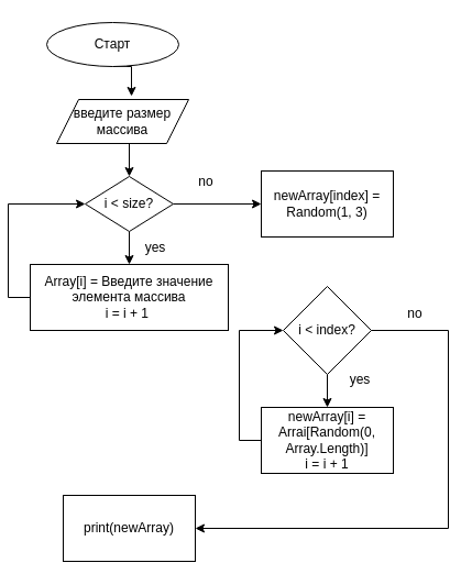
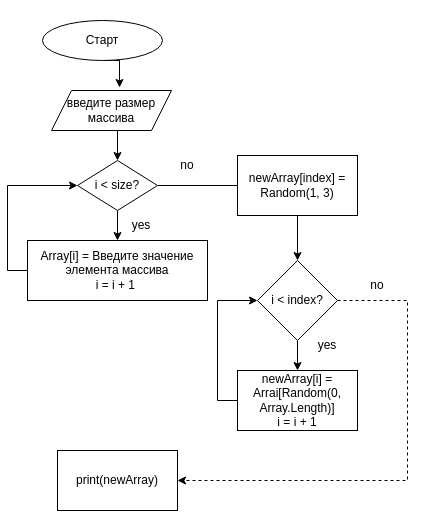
  <mxCell id="0" />
  <mxCell id="1" parent="0" />
  <mxCell id="2" style="edgeStyle=orthogonalEdgeStyle;rounded=0;orthogonalLoop=1;jettySize=auto;html=1;exitX=0.5;exitY=1;exitDx=0;exitDy=0;entryX=0.567;entryY=-0.075;entryDx=0;entryDy=0;entryPerimeter=0;" edge="1" parent="1" source="3" target="5"><mxGeometry relative="1" as="geometry" /></mxCell>
  <mxCell id="3" value="Старт" style="ellipse;whiteSpace=wrap;html=1;" vertex="1" parent="1"><mxGeometry x="35" y="20" width="120" height="40" as="geometry" /></mxCell>
  <mxCell id="4" style="edgeStyle=orthogonalEdgeStyle;rounded=0;orthogonalLoop=1;jettySize=auto;html=1;exitX=0.5;exitY=1;exitDx=0;exitDy=0;entryX=0.5;entryY=0;entryDx=0;entryDy=0;" edge="1" parent="1" source="5" target="8"><mxGeometry relative="1" as="geometry" /></mxCell>
  <mxCell id="5" value="введите размер массива" style="shape=parallelogram;perimeter=parallelogramPerimeter;whiteSpace=wrap;html=1;fixedSize=1;" vertex="1" parent="1"><mxGeometry x="44" y="90" width="120" height="40" as="geometry" /></mxCell>
  <mxCell id="6" style="edgeStyle=orthogonalEdgeStyle;rounded=0;orthogonalLoop=1;jettySize=auto;html=1;exitX=0.5;exitY=1;exitDx=0;exitDy=0;entryX=0.5;entryY=0;entryDx=0;entryDy=0;" edge="1" parent="1" source="8" target="10"><mxGeometry relative="1" as="geometry" /></mxCell>
- <mxCell id="7" style="edgeStyle=orthogonalEdgeStyle;rounded=0;orthogonalLoop=1;jettySize=auto;html=1;exitX=1;exitY=0.5;exitDx=0;exitDy=0;entryX=0;entryY=0.5;entryDx=0;entryDy=0;" edge="1" parent="1" source="8" target="13"><mxGeometry relative="1" as="geometry" /></mxCell>
+ <mxCell id="7" style="edgeStyle=orthogonalEdgeStyle;rounded=0;orthogonalLoop=1;jettySize=auto;html=1;exitX=1;exitY=0.5;exitDx=0;exitDy=0;entryX=0;entryY=0.5;entryDx=0;entryDy=0;endArrow=none;" edge="1" parent="1" source="8" target="13"><mxGeometry relative="1" as="geometry" /></mxCell>
  <mxCell id="8" value="i &amp;lt; size?" style="rhombus;whiteSpace=wrap;html=1;" vertex="1" parent="1"><mxGeometry x="70" y="160" width="80" height="50" as="geometry" /></mxCell>
  <mxCell id="9" style="edgeStyle=orthogonalEdgeStyle;rounded=0;orthogonalLoop=1;jettySize=auto;html=1;exitX=0;exitY=0.5;exitDx=0;exitDy=0;entryX=0;entryY=0.5;entryDx=0;entryDy=0;" edge="1" parent="1" source="10" target="8"><mxGeometry relative="1" as="geometry" /></mxCell>
  <mxCell id="10" value="Array[i] = Введите значение элемента массива&lt;br&gt;i = i + 1&amp;nbsp;" style="rounded=0;whiteSpace=wrap;html=1;" vertex="1" parent="1"><mxGeometry x="20" y="240" width="180" height="60" as="geometry" /></mxCell>
  <mxCell id="11" value="yes" style="text;html=1;strokeColor=none;fillColor=none;align=center;verticalAlign=middle;whiteSpace=wrap;rounded=0;" vertex="1" parent="1"><mxGeometry x="104" y="210" width="60" height="30" as="geometry" /></mxCell>
+ <mxCell id="12" style="edgeStyle=orthogonalEdgeStyle;rounded=0;orthogonalLoop=1;jettySize=auto;html=1;exitX=0.5;exitY=1;exitDx=0;exitDy=0;entryX=0.5;entryY=0;entryDx=0;entryDy=0;" edge="1" parent="1" source="13" target="20"><mxGeometry relative="1" as="geometry" /></mxCell>
  <mxCell id="13" value="newArray[index] = Random(1, 3)" style="rounded=0;whiteSpace=wrap;html=1;" vertex="1" parent="1"><mxGeometry x="230" y="155" width="120" height="60" as="geometry" /></mxCell>
  <mxCell id="14" value="no" style="text;html=1;strokeColor=none;fillColor=none;align=center;verticalAlign=middle;whiteSpace=wrap;rounded=0;" vertex="1" parent="1"><mxGeometry x="150" y="150" width="60" height="30" as="geometry" /></mxCell>
  <mxCell id="15" style="edgeStyle=orthogonalEdgeStyle;rounded=0;orthogonalLoop=1;jettySize=auto;html=1;exitX=0;exitY=0.5;exitDx=0;exitDy=0;entryX=0;entryY=0.5;entryDx=0;entryDy=0;" edge="1" parent="1" source="16" target="20"><mxGeometry relative="1" as="geometry" /></mxCell>
  <mxCell id="16" value="newArray[i] = Arrai[Random(0, Array.Length)]&lt;br&gt;i = i + 1" style="rounded=0;whiteSpace=wrap;html=1;" vertex="1" parent="1"><mxGeometry x="230" y="370" width="120" height="60" as="geometry" /></mxCell>
  <mxCell id="17" value="print(newArray)" style="rounded=0;whiteSpace=wrap;html=1;" vertex="1" parent="1"><mxGeometry x="50" y="450" width="120" height="60" as="geometry" /></mxCell>
  <mxCell id="18" style="edgeStyle=orthogonalEdgeStyle;rounded=0;orthogonalLoop=1;jettySize=auto;html=1;exitX=0.5;exitY=1;exitDx=0;exitDy=0;entryX=0.5;entryY=0;entryDx=0;entryDy=0;" edge="1" parent="1" source="20" target="16"><mxGeometry relative="1" as="geometry" /></mxCell>
- <mxCell id="19" style="edgeStyle=orthogonalEdgeStyle;rounded=0;orthogonalLoop=1;jettySize=auto;html=1;exitX=1;exitY=0.5;exitDx=0;exitDy=0;entryX=1;entryY=0.5;entryDx=0;entryDy=0;" edge="1" parent="1" source="20" target="17"><mxGeometry relative="1" as="geometry"><Array as="points"><mxPoint x="400" y="300" /><mxPoint x="400" y="480" /></Array></mxGeometry></mxCell>
+ <mxCell id="19" style="edgeStyle=orthogonalEdgeStyle;rounded=0;orthogonalLoop=1;jettySize=auto;html=1;exitX=1;exitY=0.5;exitDx=0;exitDy=0;entryX=1;entryY=0.5;entryDx=0;entryDy=0;dashed=1;" edge="1" parent="1" source="20" target="17"><mxGeometry relative="1" as="geometry"><Array as="points"><mxPoint x="400" y="300" /><mxPoint x="400" y="480" /></Array></mxGeometry></mxCell>
  <mxCell id="20" value="i &amp;lt; index?" style="rhombus;whiteSpace=wrap;html=1;" vertex="1" parent="1"><mxGeometry x="250" y="260" width="80" height="80" as="geometry" /></mxCell>
  <mxCell id="21" value="yes" style="text;html=1;strokeColor=none;fillColor=none;align=center;verticalAlign=middle;whiteSpace=wrap;rounded=0;" vertex="1" parent="1"><mxGeometry x="290" y="330" width="60" height="30" as="geometry" /></mxCell>
  <mxCell id="22" value="no" style="text;html=1;strokeColor=none;fillColor=none;align=center;verticalAlign=middle;whiteSpace=wrap;rounded=0;" vertex="1" parent="1"><mxGeometry x="340" y="270" width="60" height="30" as="geometry" /></mxCell>
